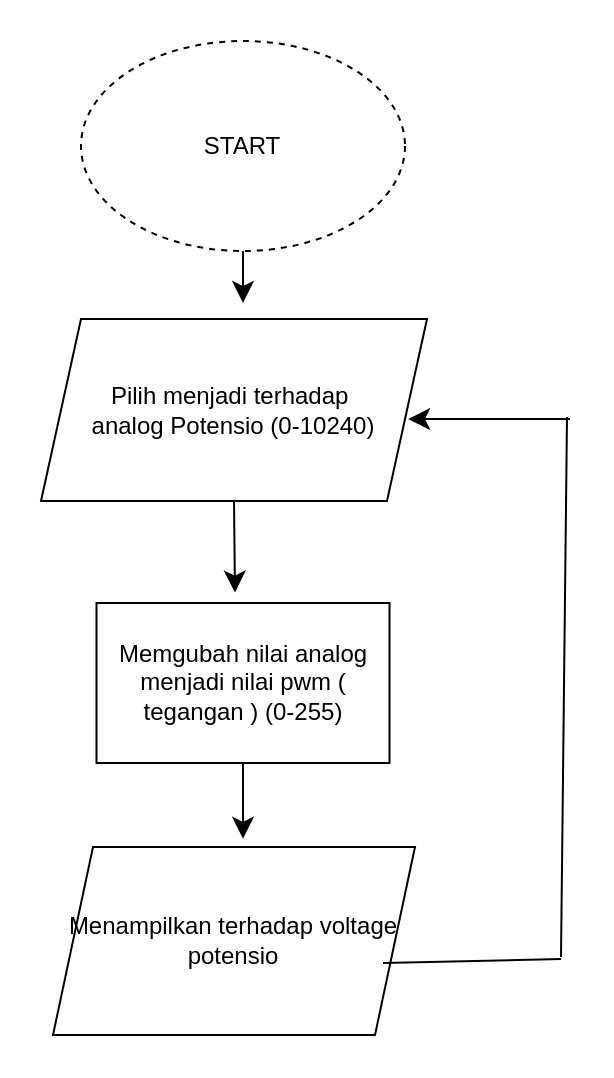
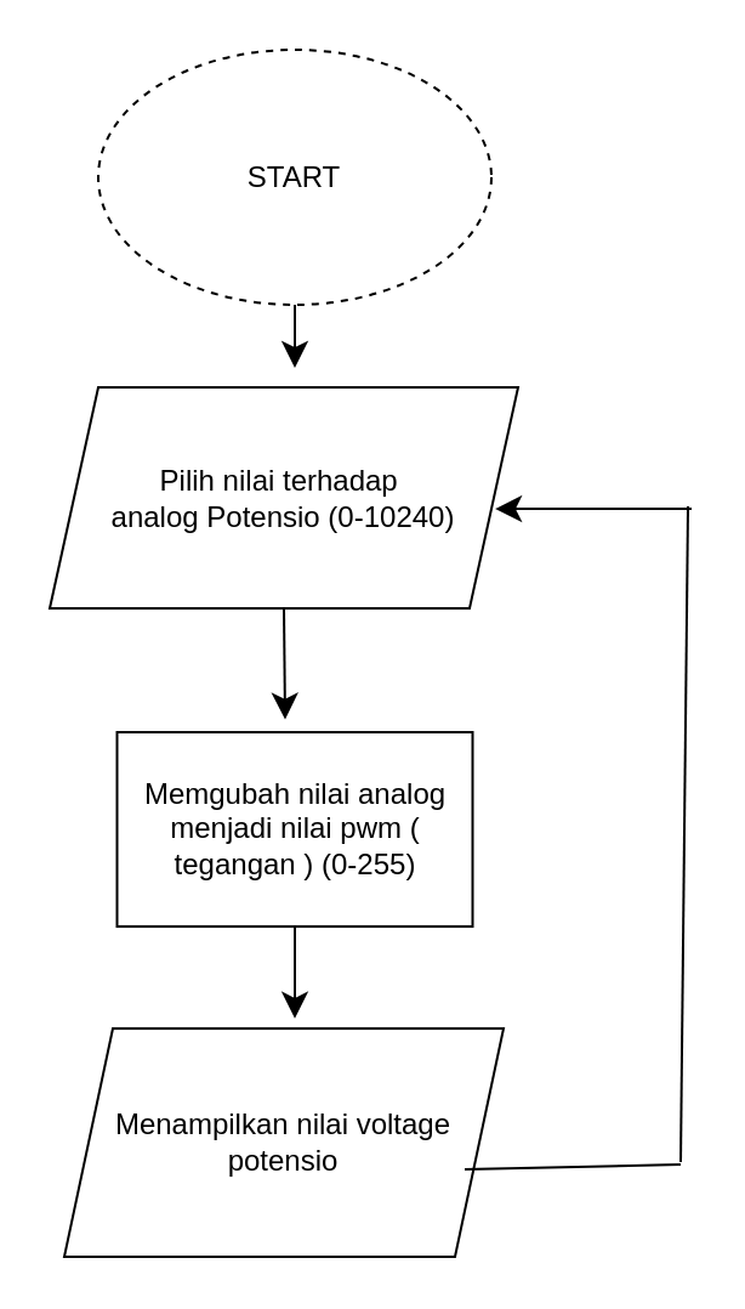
  <mxCell id="0" />
  <mxCell id="1" parent="0" />
  <mxCell id="2" style="edgeStyle=none;curved=1;rounded=0;orthogonalLoop=1;jettySize=auto;html=1;exitX=0.5;exitY=1;exitDx=0;exitDy=0;fontSize=12;startSize=8;endSize=8;" parent="1" source="3" edge="1"><mxGeometry relative="1" as="geometry"><mxPoint x="121" y="151" as="targetPoint" /></mxGeometry></mxCell>
  <mxCell id="3" value="START" style="ellipse;whiteSpace=wrap;html=1;dashed=1;" parent="1" vertex="1"><mxGeometry x="40" y="20" width="162" height="105" as="geometry" /></mxCell>
  <mxCell id="4" style="edgeStyle=none;curved=1;rounded=0;orthogonalLoop=1;jettySize=auto;html=1;exitX=0.5;exitY=1;exitDx=0;exitDy=0;fontSize=12;startSize=8;endSize=8;" parent="1" source="5" edge="1"><mxGeometry relative="1" as="geometry"><mxPoint x="117" y="295.8" as="targetPoint" /></mxGeometry></mxCell>
- <mxCell id="5" value="Pilih menjadi terhadap&amp;nbsp;&lt;div&gt;analog Potensio (0-10240)&lt;/div&gt;" style="shape=parallelogram;perimeter=parallelogramPerimeter;whiteSpace=wrap;html=1;fixedSize=1;" parent="1" vertex="1"><mxGeometry x="20" y="159" width="193" height="91" as="geometry" /></mxCell>
- <mxCell id="6" value="Menampilkan terhadap voltage potensio" style="shape=parallelogram;perimeter=parallelogramPerimeter;whiteSpace=wrap;html=1;fixedSize=1;" parent="1" vertex="1"><mxGeometry x="26" y="423" width="181" height="94" as="geometry" /></mxCell>
+ <mxCell id="5" value="Pilih nilai terhadap&amp;nbsp;&lt;div&gt;analog Potensio (0-10240)&lt;/div&gt;" style="shape=parallelogram;perimeter=parallelogramPerimeter;whiteSpace=wrap;html=1;fixedSize=1;" parent="1" vertex="1"><mxGeometry x="20" y="159" width="193" height="91" as="geometry" /></mxCell>
+ <mxCell id="6" value="Menampilkan nilai voltage potensio" style="shape=parallelogram;perimeter=parallelogramPerimeter;whiteSpace=wrap;html=1;fixedSize=1;" parent="1" vertex="1"><mxGeometry x="26" y="423" width="181" height="94" as="geometry" /></mxCell>
  <mxCell id="7" style="edgeStyle=none;curved=1;rounded=0;orthogonalLoop=1;jettySize=auto;html=1;exitX=0.5;exitY=1;exitDx=0;exitDy=0;fontSize=12;startSize=8;endSize=8;" parent="1" source="8" edge="1"><mxGeometry relative="1" as="geometry"><mxPoint x="121" y="418.909" as="targetPoint" /></mxGeometry></mxCell>
  <mxCell id="8" value="Memgubah nilai analog menjadi nilai pwm ( tegangan ) (0-255)" style="rounded=0;whiteSpace=wrap;html=1;" parent="1" vertex="1"><mxGeometry x="47.75" y="301" width="146.5" height="80" as="geometry" /></mxCell>
  <mxCell id="9" value="" style="endArrow=none;html=1;rounded=0;fontSize=12;startSize=8;endSize=8;curved=1;" parent="1" edge="1"><mxGeometry width="50" height="50" relative="1" as="geometry"><mxPoint x="191" y="481" as="sourcePoint" /><mxPoint x="280" y="479" as="targetPoint" /></mxGeometry></mxCell>
  <mxCell id="10" value="" style="endArrow=none;html=1;rounded=0;fontSize=12;startSize=8;endSize=8;curved=1;" parent="1" edge="1"><mxGeometry width="50" height="50" relative="1" as="geometry"><mxPoint x="280" y="478" as="sourcePoint" /><mxPoint x="283" y="208" as="targetPoint" /></mxGeometry></mxCell>
  <mxCell id="11" value="" style="endArrow=classic;html=1;rounded=0;fontSize=12;startSize=8;endSize=8;curved=1;entryX=0.951;entryY=0.55;entryDx=0;entryDy=0;entryPerimeter=0;" parent="1" target="5" edge="1"><mxGeometry width="50" height="50" relative="1" as="geometry"><mxPoint x="284.5" y="209" as="sourcePoint" /><mxPoint x="201.995" y="206.797" as="targetPoint" /><Array as="points" /></mxGeometry></mxCell>
